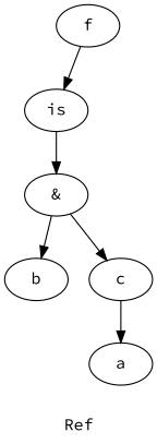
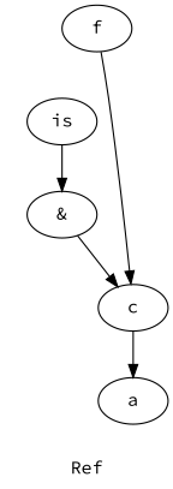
  digraph {
    fontname="Source Code Pro"
    label=Ref
    node [fontname="Source Code Pro"]
    edge [fontname="Source Code Pro"]
    n1 [label=f]
    n2 [label=is]
    n3 [label="&"]
    n4 [label=a]
-   n5 [label=b]
    n6 [label=c]
-   n1 -> n2
+   n1 -> n6
    n2 -> n3
-   n3 -> n5
    n3 -> n6
    n6 -> n4
  }
